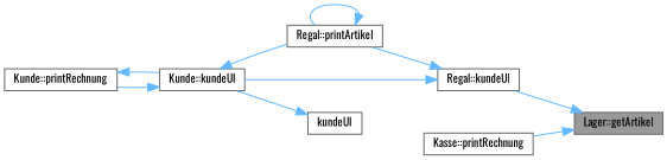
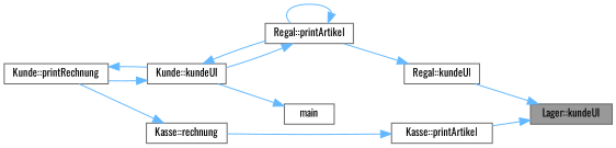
  digraph {
    fontname=Oswald
    rankdir=RL
    node [color=grey40 fillcolor=white fontname=Oswald fontsize=10 shape=box style=filled]
    edge [color=steelblue1 dir=back fontname=Oswald fontsize=10 labelfontname=Helvetica labelfontsize=10 style=solid]
-   n1 [color=gray40 fillcolor=grey60 fontcolor=black height=0.2 label="Lager::getArtikel" width=0.4]
+   n1 [color=gray40 fillcolor=grey60 fontcolor=black height=0.2 label="Lager::kundeUI" width=0.4]
    n2 [height=0.2 label="Regal::kundeUI" width=0.4]
-   n3 [height=0.2 label="Kasse::printRechnung" width=0.4]
+   n3 [height=0.2 label="Kasse::printArtikel" width=0.4]
    n4 [height=0.2 label="Regal::printArtikel" width=0.4]
+   n5 [height=0.2 label="Kasse::rechnung" width=0.4]
    n6 [height=0.2 label="Kunde::kundeUI" width=0.4]
    n7 [height=0.2 label="Kunde::printRechnung" width=0.4]
-   n8 [height=0.2 label=kundeUI width=0.4]
+   n8 [height=0.2 label=main width=0.4]
    n1 -> n2
    n1 -> n3
    n2 -> n4
+   n3 -> n5
    n4 -> n4
-   n2 -> n6
+   n4 -> n6
+   n5 -> n7
    n6 -> n4
    n6 -> n7
    n7 -> n6
    n8 -> n6
  }
